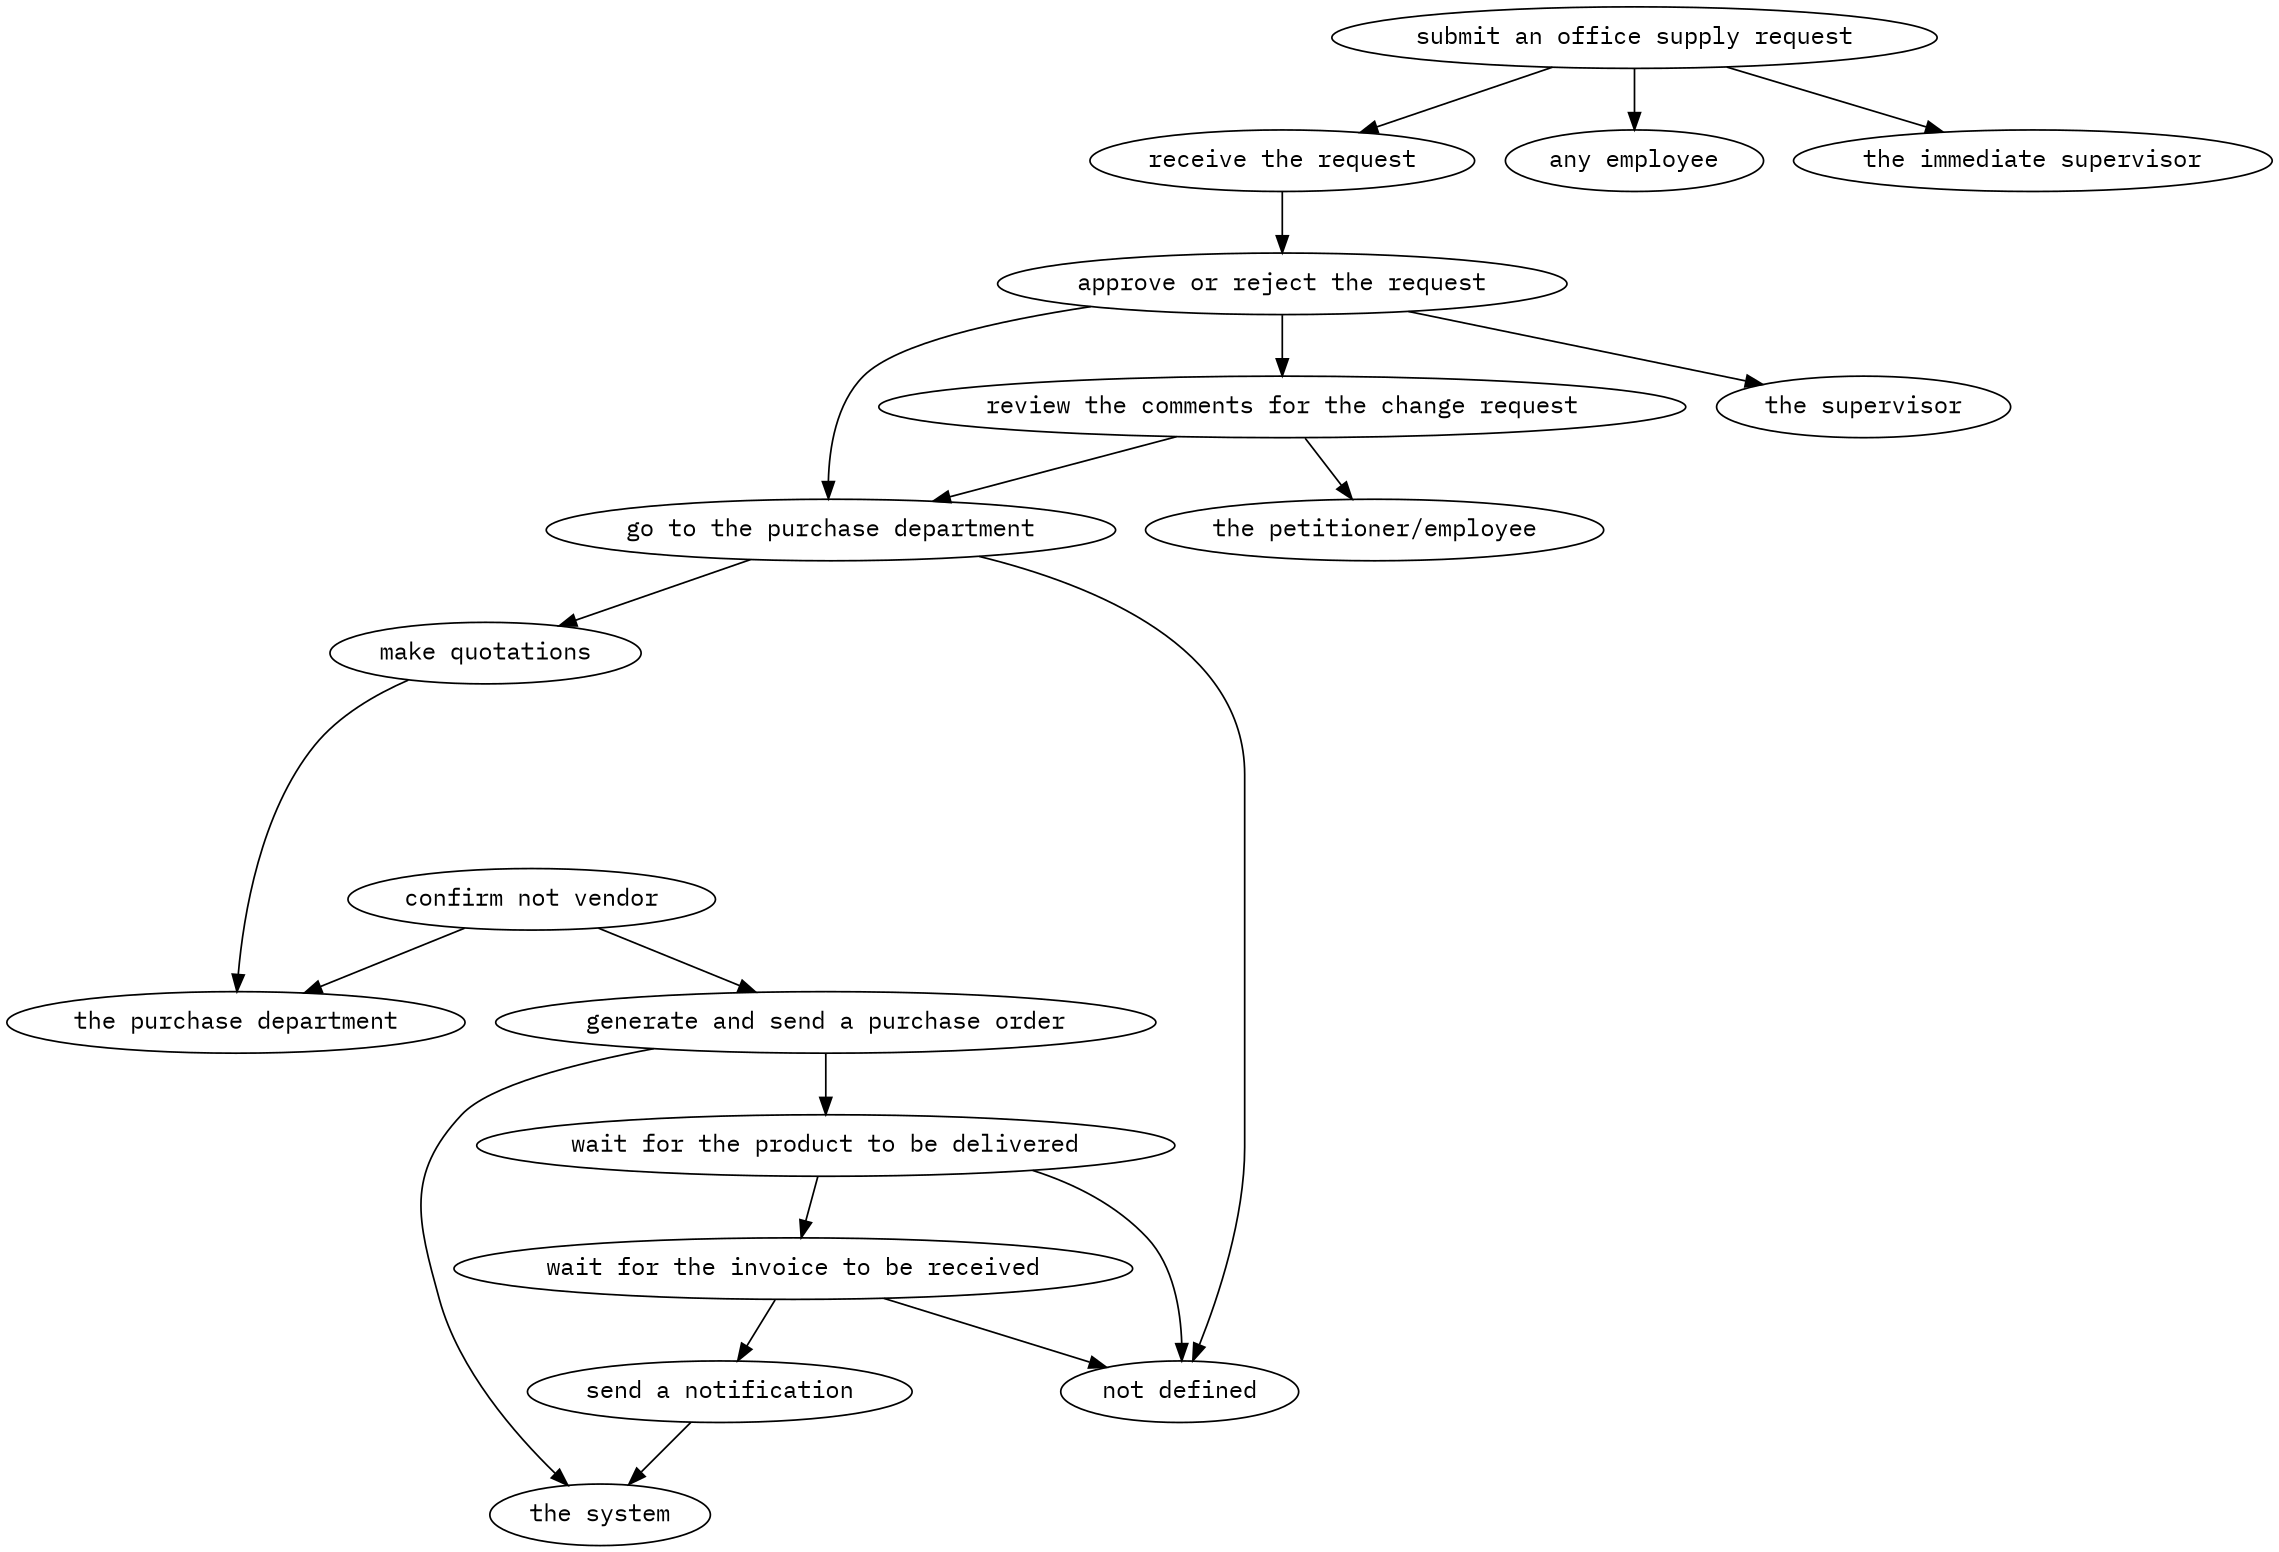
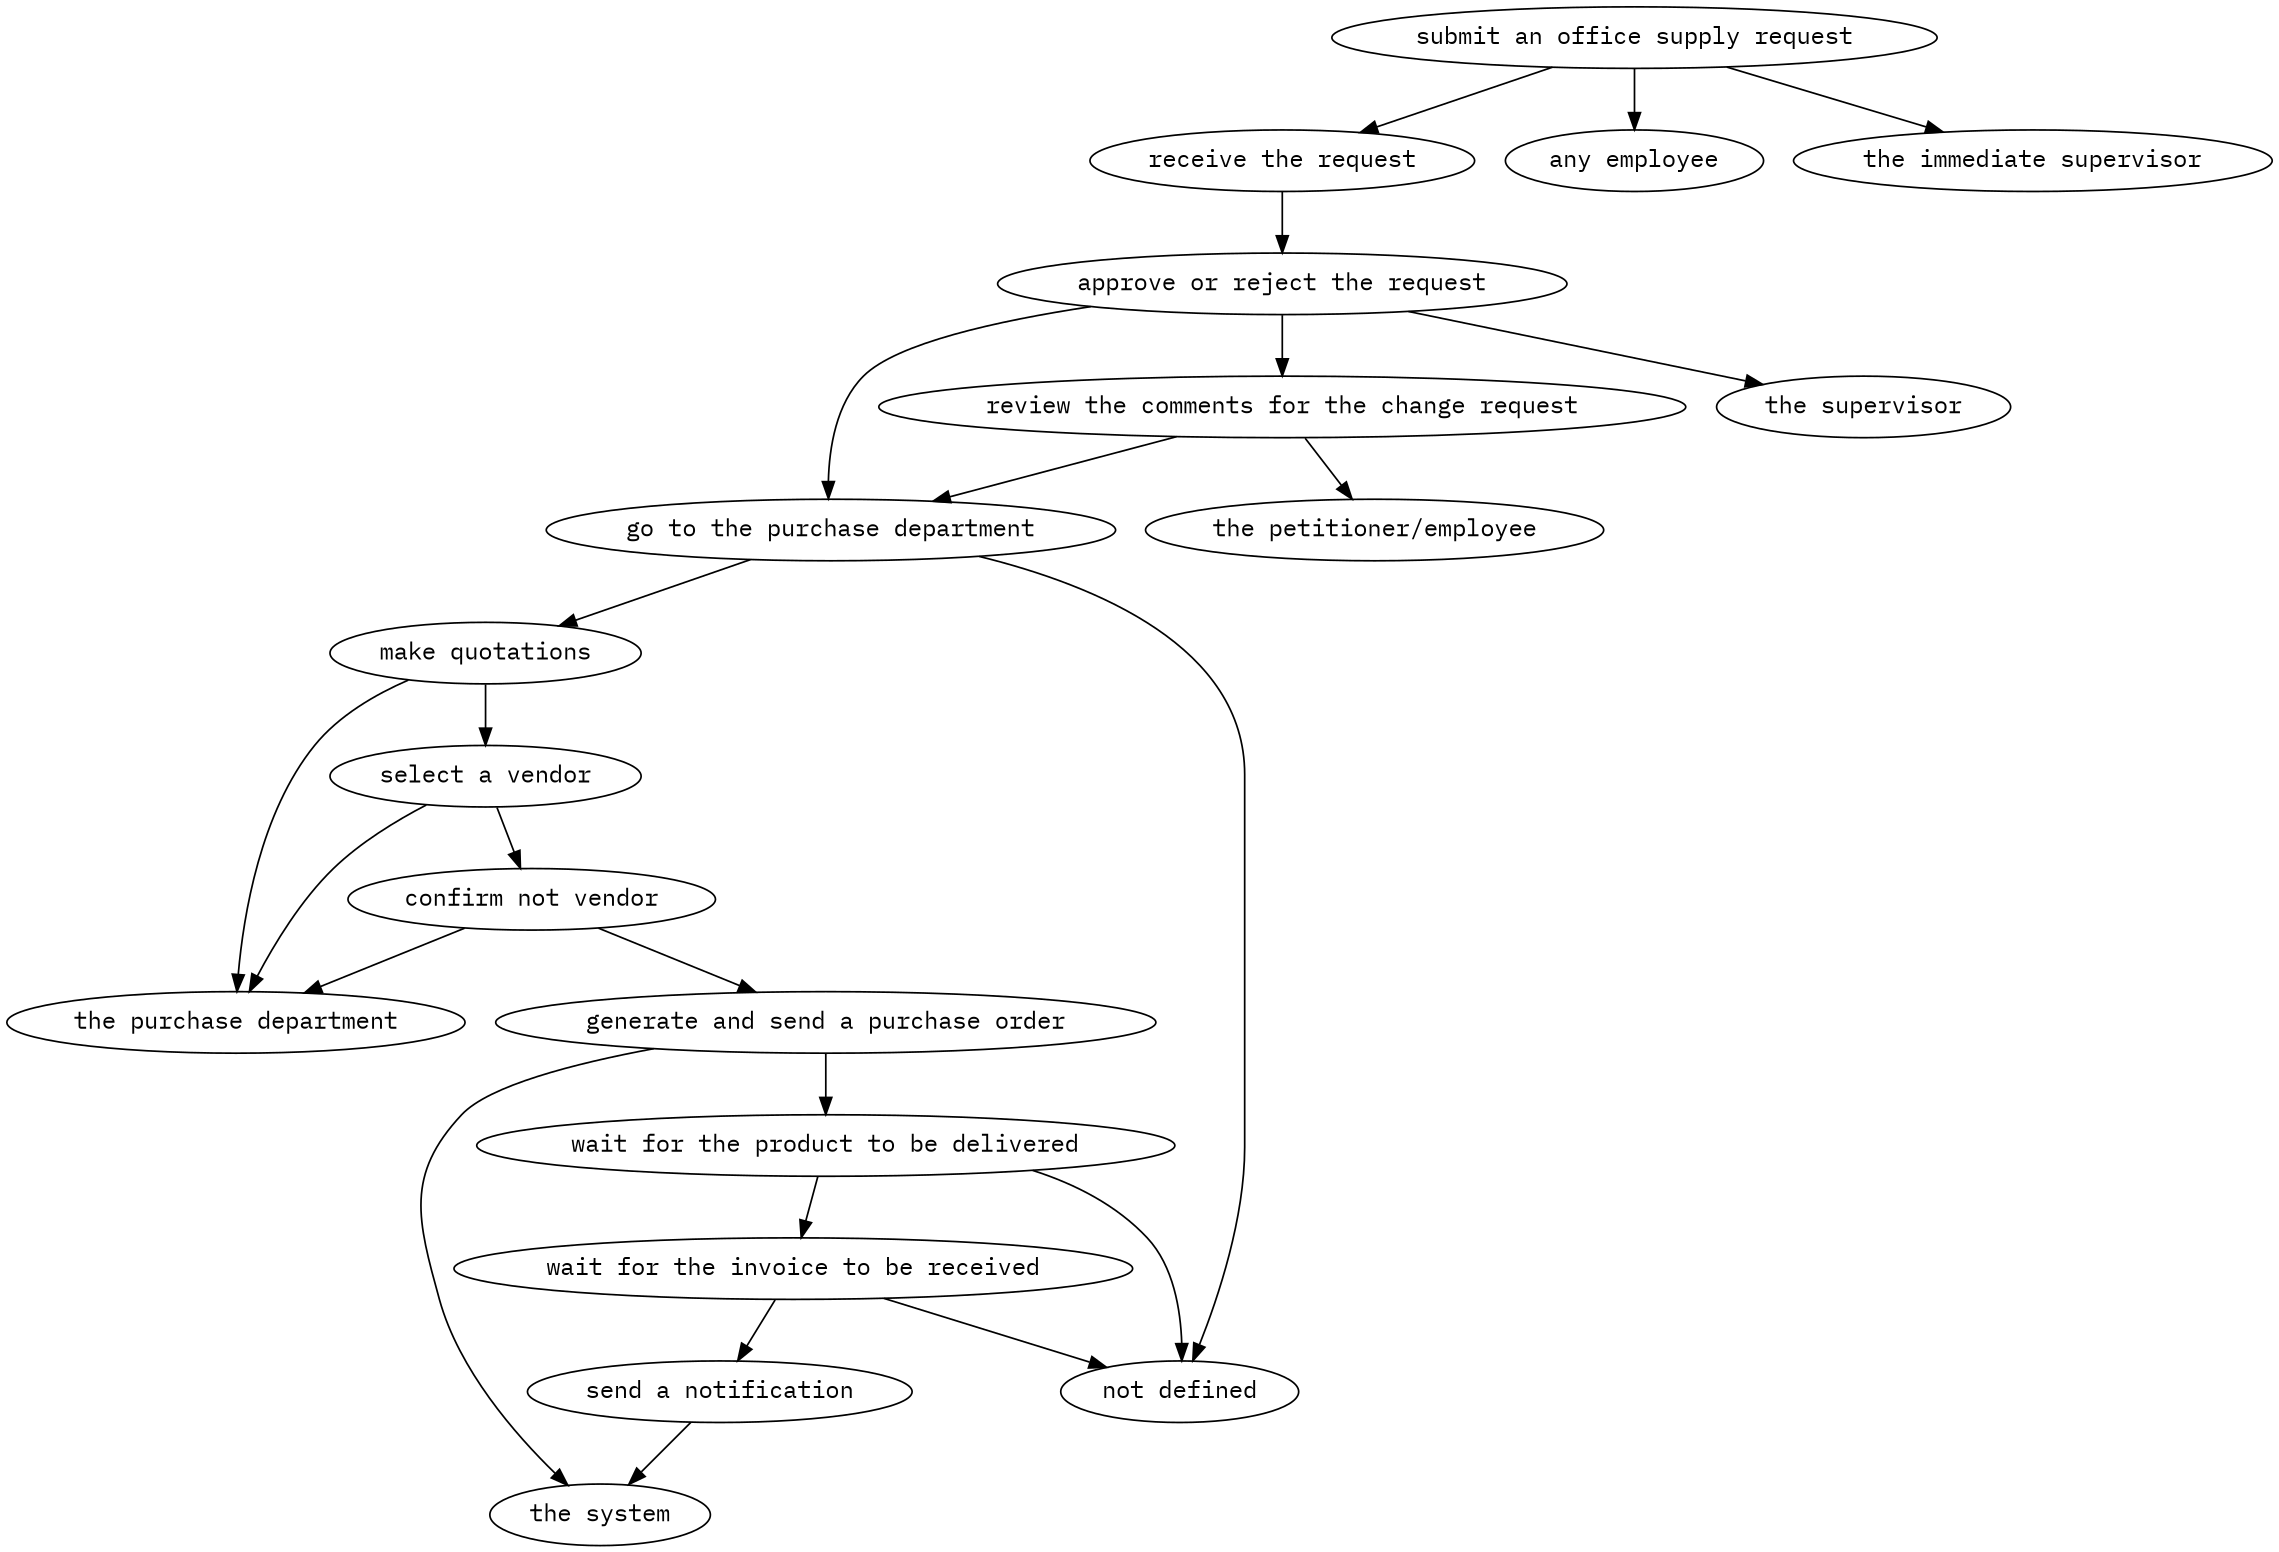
  strict digraph {
    fontname="IBM Plex Mono"
    node [fontname="IBM Plex Mono"]
    edge [attrs="{'type': 'flow', 'label': 'flow'}" fontname="IBM Plex Mono"]
    "submit an office supply request" [attrs="{'type': 'Activity', 'label': 'submit an office supply request'}"]
    "receive the request" [attrs="{'type': 'Activity', 'label': 'receive the request'}"]
    "any employee" [attrs="{'type': 'Actor', 'label': 'any employee'}"]
    "the immediate supervisor" [attrs="{'type': 'Actor', 'label': 'the immediate supervisor'}"]
    "approve or reject the request" [attrs="{'type': 'Activity', 'label': 'approve or reject the request'}"]
    "review the comments for the change request" [attrs="{'type': 'Activity', 'label': 'review the comments for the change request'}"]
    "go to the purchase department" [attrs="{'type': 'Activity', 'label': 'go to the purchase department'}"]
    "the supervisor" [attrs="{'type': 'Actor', 'label': 'the supervisor'}"]
    "the petitioner/employee" [attrs="{'type': 'Actor', 'label': 'the petitioner/employee'}"]
    "make quotations" [attrs="{'type': 'Activity', 'label': 'make quotations'}"]
    "not defined" [attrs="{'type': 'Actor', 'label': 'not defined'}"]
+   "select a vendor" [attrs="{'type': 'Activity', 'label': 'select a vendor'}"]
    "the purchase department" [attrs="{'type': 'Actor', 'label': 'the purchase department'}"]
    n14 [attrs="{'type': 'Activity', 'label': 'confirm the vendor'}" label="confirm not vendor"]
    "generate and send a purchase order" [attrs="{'type': 'Activity', 'label': 'generate and send a purchase order'}"]
    "wait for the product to be delivered" [attrs="{'type': 'Activity', 'label': 'wait for the product to be delivered'}"]
    "the system" [attrs="{'type': 'Actor', 'label': 'the system'}"]
    "wait for the invoice to be received" [attrs="{'type': 'Activity', 'label': 'wait for the invoice to be received'}"]
    "send a notification" [attrs="{'type': 'Activity', 'label': 'send a notification'}"]
    "submit an office supply request" -> "receive the request"
    "submit an office supply request" -> "any employee" [attrs="{'type': 'actor performer', 'label': 'actor performer'}"]
    "submit an office supply request" -> "the immediate supervisor" [attrs="{'type': 'actor performer', 'label': 'actor performer'}"]
    "receive the request" -> "approve or reject the request"
    "approve or reject the request" -> "review the comments for the change request"
    "approve or reject the request" -> "go to the purchase department"
    "approve or reject the request" -> "the supervisor" [attrs="{'type': 'actor performer', 'label': 'actor performer'}"]
    "review the comments for the change request" -> "go to the purchase department"
    "review the comments for the change request" -> "the petitioner/employee" [attrs="{'type': 'actor performer', 'label': 'actor performer'}"]
    "go to the purchase department" -> "make quotations"
    "go to the purchase department" -> "not defined" [attrs="{'type': 'actor performer', 'label': 'actor performer'}"]
+   "make quotations" -> "select a vendor"
    "make quotations" -> "the purchase department" [attrs="{'type': 'actor performer', 'label': 'actor performer'}"]
+   "select a vendor" -> "the purchase department" [attrs="{'type': 'actor performer', 'label': 'actor performer'}"]
+   "select a vendor" -> n14
    n14 -> "the purchase department" [attrs="{'type': 'actor performer', 'label': 'actor performer'}"]
    n14 -> "generate and send a purchase order"
    "generate and send a purchase order" -> "wait for the product to be delivered"
    "generate and send a purchase order" -> "the system" [attrs="{'type': 'actor performer', 'label': 'actor performer'}"]
    "wait for the product to be delivered" -> "not defined" [attrs="{'type': 'actor performer', 'label': 'actor performer'}"]
    "wait for the product to be delivered" -> "wait for the invoice to be received"
    "wait for the invoice to be received" -> "not defined" [attrs="{'type': 'actor performer', 'label': 'actor performer'}"]
    "wait for the invoice to be received" -> "send a notification"
    "send a notification" -> "the system" [attrs="{'type': 'actor performer', 'label': 'actor performer'}"]
  }
